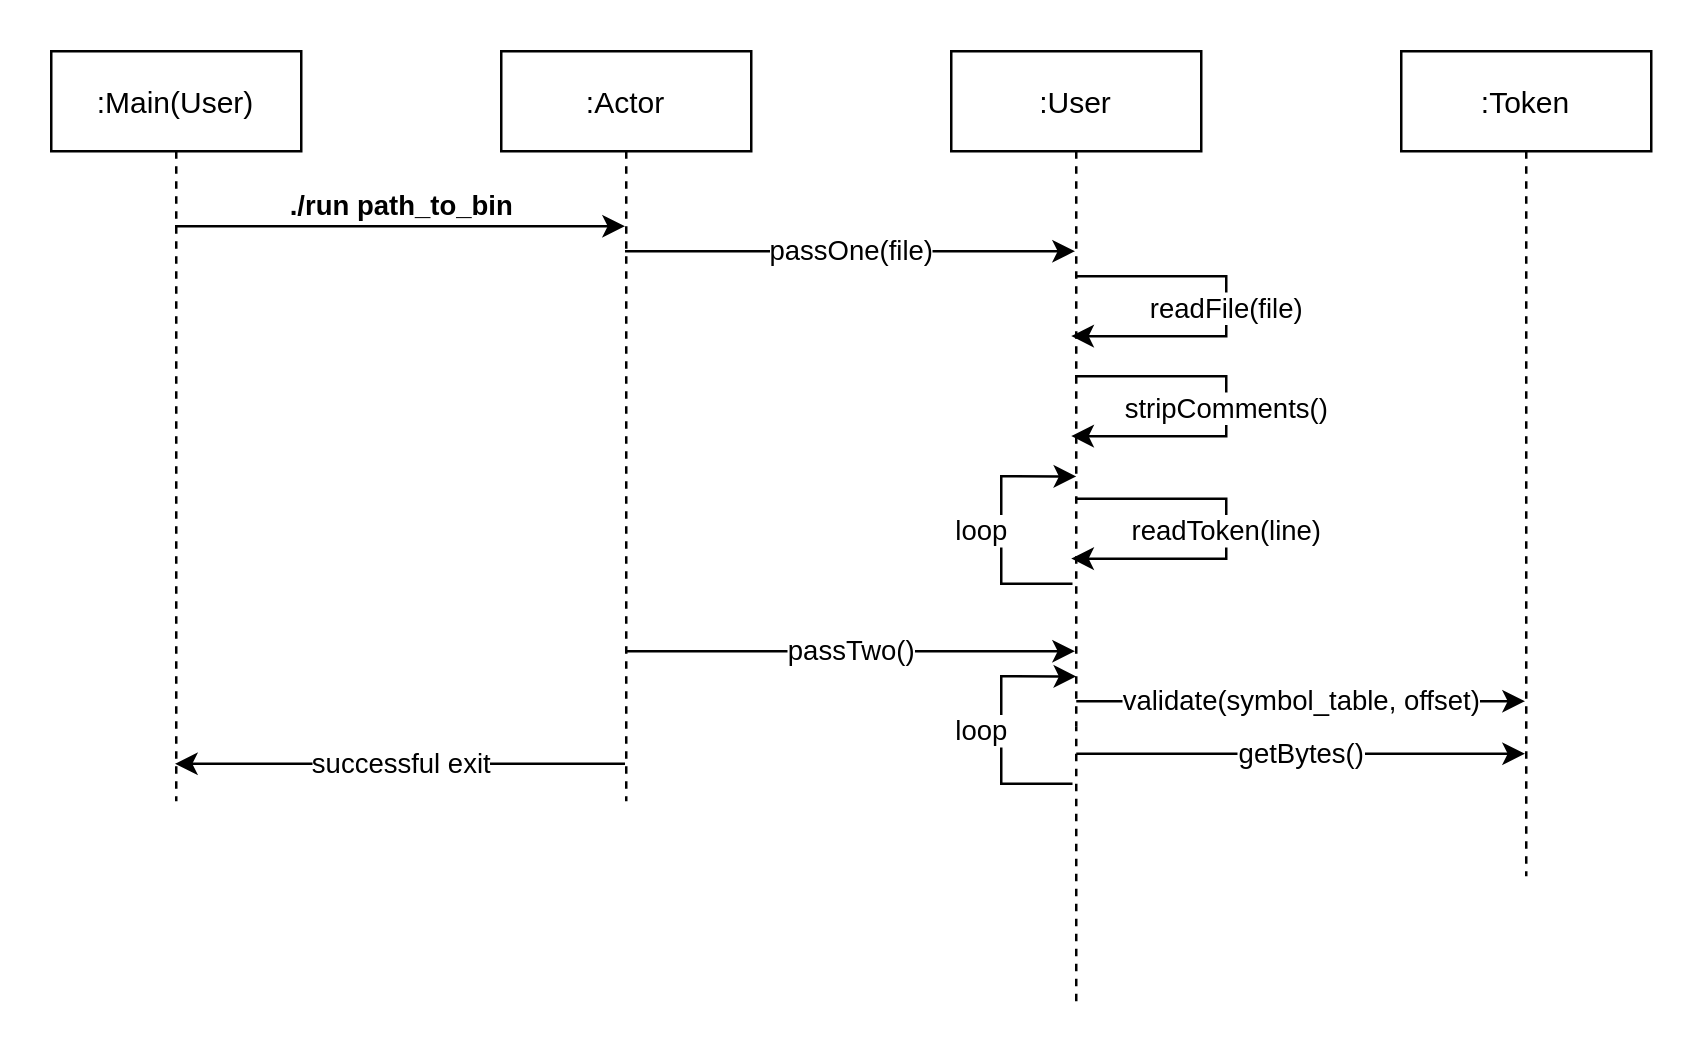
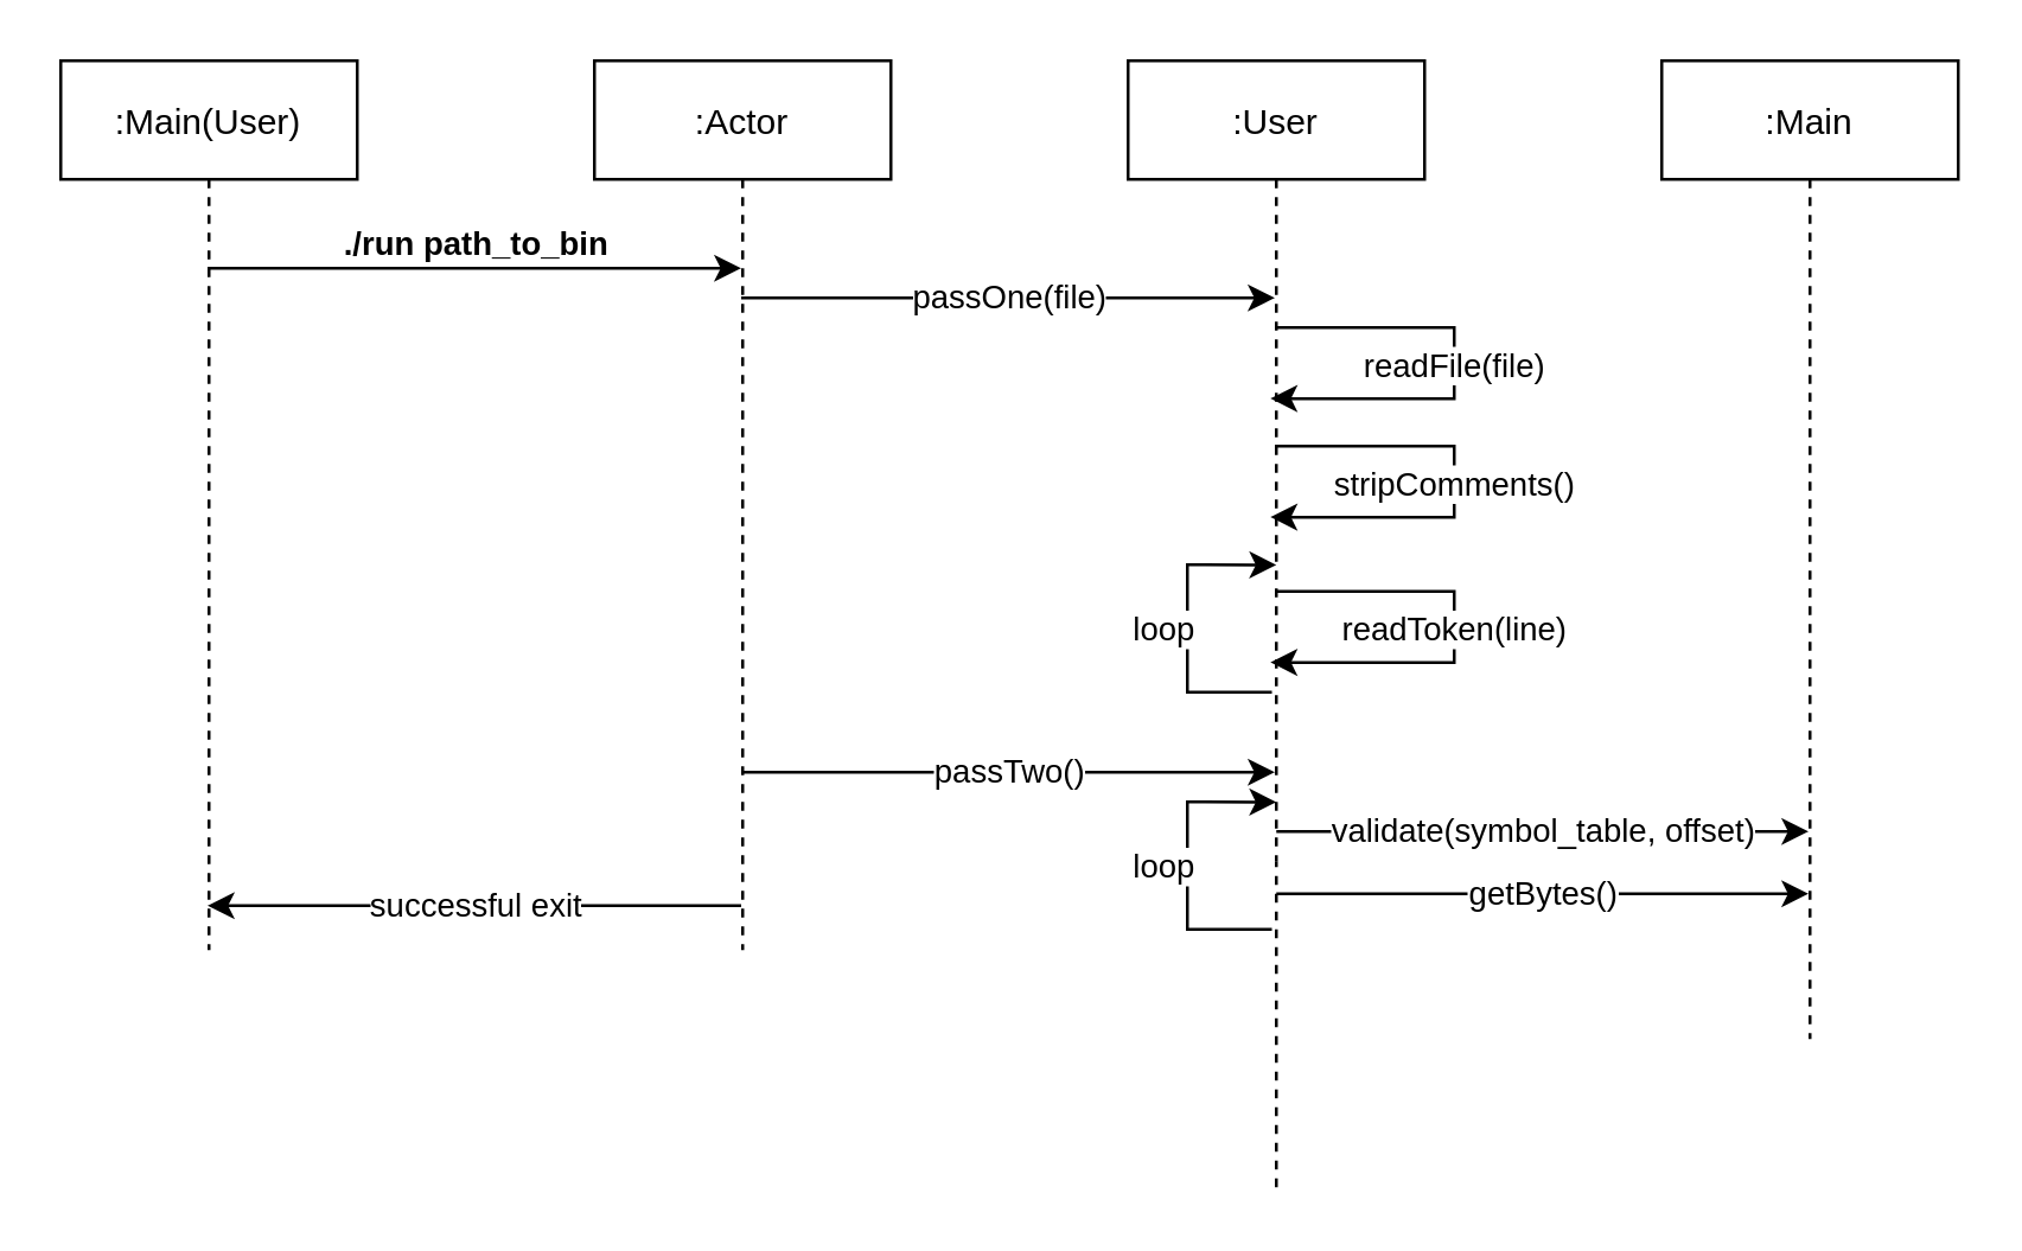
  <mxCell id="0" />
  <mxCell id="1" parent="0" />
  <mxCell id="2" value="./run path_to_bin" style="edgeStyle=none;rounded=0;orthogonalLoop=1;jettySize=auto;html=1;spacingTop=-16;fontStyle=1" parent="1" edge="1"><mxGeometry relative="1" as="geometry"><mxPoint x="69.5" y="90" as="sourcePoint" /><mxPoint x="249.5" y="90" as="targetPoint" /><mxPoint as="offset" /></mxGeometry></mxCell>
  <mxCell id="3" value=":Main(User)" style="shape=umlLifeline;perimeter=lifelinePerimeter;container=0;collapsible=0;recursiveResize=0;rounded=0;shadow=0;strokeWidth=1;" parent="1" vertex="1"><mxGeometry x="20" y="20" width="100" height="300" as="geometry" /></mxCell>
  <mxCell id="4" value="successful exit" style="edgeStyle=none;rounded=0;orthogonalLoop=1;jettySize=auto;html=1;strokeColor=default;" parent="1" edge="1"><mxGeometry relative="1" as="geometry"><mxPoint x="249.5" y="305" as="sourcePoint" /><mxPoint x="69.5" y="305" as="targetPoint" /></mxGeometry></mxCell>
  <mxCell id="5" value=":Actor" style="shape=umlLifeline;perimeter=lifelinePerimeter;container=0;collapsible=0;recursiveResize=0;rounded=0;shadow=0;strokeWidth=1;" parent="1" vertex="1"><mxGeometry x="200" y="20" width="100" height="300" as="geometry" /></mxCell>
  <mxCell id="6" value=":User" style="shape=umlLifeline;perimeter=lifelinePerimeter;container=0;collapsible=0;recursiveResize=0;rounded=0;shadow=0;strokeWidth=1;fontFamily=Helvetica;fontSize=12;fontColor=default;align=center;strokeColor=default;fillColor=default;" parent="1" vertex="1"><mxGeometry x="380" y="20" width="100" height="270" as="geometry" /></mxCell>
- <mxCell id="7" value=":Token" style="shape=umlLifeline;perimeter=lifelinePerimeter;container=0;collapsible=0;recursiveResize=0;rounded=0;shadow=0;strokeWidth=1;fontFamily=Helvetica;fontSize=12;fontColor=default;align=center;strokeColor=default;fillColor=default;" parent="1" vertex="1"><mxGeometry x="560" y="20" width="100" height="330" as="geometry" /></mxCell>
+ <mxCell id="7" value=":Main" style="shape=umlLifeline;perimeter=lifelinePerimeter;container=0;collapsible=0;recursiveResize=0;rounded=0;shadow=0;strokeWidth=1;fontFamily=Helvetica;fontSize=12;fontColor=default;align=center;strokeColor=default;fillColor=default;" parent="1" vertex="1"><mxGeometry x="560" y="20" width="100" height="330" as="geometry" /></mxCell>
  <mxCell id="8" value="passOne(file)" style="edgeStyle=none;rounded=0;orthogonalLoop=1;jettySize=auto;html=1;" parent="1" edge="1"><mxGeometry relative="1" as="geometry"><mxPoint x="249.5" y="100" as="sourcePoint" /><mxPoint x="429.5" y="100" as="targetPoint" /></mxGeometry></mxCell>
  <mxCell id="9" value="readFile(file)" style="endArrow=classic;html=1;rounded=0;entryX=0.48;entryY=0.422;entryDx=0;entryDy=0;entryPerimeter=0;" parent="1" target="6" edge="1"><mxGeometry width="50" height="50" relative="1" as="geometry"><mxPoint x="429.5" y="110" as="sourcePoint" /><mxPoint x="490" y="150" as="targetPoint" /><Array as="points"><mxPoint x="490" y="110" /><mxPoint x="490" y="134" /></Array></mxGeometry></mxCell>
  <mxCell id="10" value="stripComments()" style="endArrow=classic;html=1;rounded=0;entryX=0.48;entryY=0.422;entryDx=0;entryDy=0;entryPerimeter=0;" parent="1" edge="1"><mxGeometry width="50" height="50" relative="1" as="geometry"><mxPoint x="429.5" y="150" as="sourcePoint" /><mxPoint x="428" y="173.94" as="targetPoint" /><Array as="points"><mxPoint x="490" y="150" /><mxPoint x="490" y="174" /></Array></mxGeometry></mxCell>
  <mxCell id="11" value="readToken(line)" style="endArrow=classic;html=1;rounded=0;entryX=0.48;entryY=0.422;entryDx=0;entryDy=0;entryPerimeter=0;" parent="1" edge="1"><mxGeometry width="50" height="50" relative="1" as="geometry"><mxPoint x="429.5" y="199" as="sourcePoint" /><mxPoint x="428" y="222.94" as="targetPoint" /><Array as="points"><mxPoint x="490" y="199" /><mxPoint x="490" y="223" /></Array></mxGeometry></mxCell>
  <mxCell id="12" value="loop" style="endArrow=classic;html=1;rounded=0;entryX=0.5;entryY=0.63;entryDx=0;entryDy=0;entryPerimeter=0;" parent="1" target="6" edge="1"><mxGeometry x="0.009" y="8" width="50" height="50" relative="1" as="geometry"><mxPoint x="428.5" y="233" as="sourcePoint" /><mxPoint x="430" y="209.06" as="targetPoint" /><Array as="points"><mxPoint x="400" y="233" /><mxPoint x="400" y="190" /></Array><mxPoint y="1" as="offset" /></mxGeometry></mxCell>
  <mxCell id="13" value="passTwo()" style="edgeStyle=none;rounded=0;orthogonalLoop=1;jettySize=auto;html=1;" parent="1" edge="1"><mxGeometry relative="1" as="geometry"><mxPoint x="249.5" y="260" as="sourcePoint" /><mxPoint x="429.5" y="260" as="targetPoint" /></mxGeometry></mxCell>
  <mxCell id="14" value="validate(symbol_table, offset)" style="endArrow=classic;html=1;rounded=0;" parent="1" target="7" edge="1"><mxGeometry width="50" height="50" relative="1" as="geometry"><mxPoint x="430" y="280" as="sourcePoint" /><mxPoint x="480" y="230" as="targetPoint" /></mxGeometry></mxCell>
  <mxCell id="15" value="getBytes()" style="endArrow=classic;html=1;rounded=0;" parent="1" edge="1"><mxGeometry width="50" height="50" relative="1" as="geometry"><mxPoint x="430" y="301" as="sourcePoint" /><mxPoint x="609.5" y="301" as="targetPoint" /></mxGeometry></mxCell>
  <mxCell id="16" value="" style="endArrow=none;dashed=1;html=1;rounded=0;" parent="1" edge="1"><mxGeometry width="50" height="50" relative="1" as="geometry"><mxPoint x="430" y="400" as="sourcePoint" /><mxPoint x="430" y="290" as="targetPoint" /></mxGeometry></mxCell>
  <mxCell id="17" value="loop" style="endArrow=classic;html=1;rounded=0;entryX=0.5;entryY=0.63;entryDx=0;entryDy=0;entryPerimeter=0;" parent="1" edge="1"><mxGeometry x="0.009" y="8" width="50" height="50" relative="1" as="geometry"><mxPoint x="428.5" y="313" as="sourcePoint" /><mxPoint x="430" y="270.1" as="targetPoint" /><Array as="points"><mxPoint x="400" y="313" /><mxPoint x="400" y="270" /></Array><mxPoint y="1" as="offset" /></mxGeometry></mxCell>
